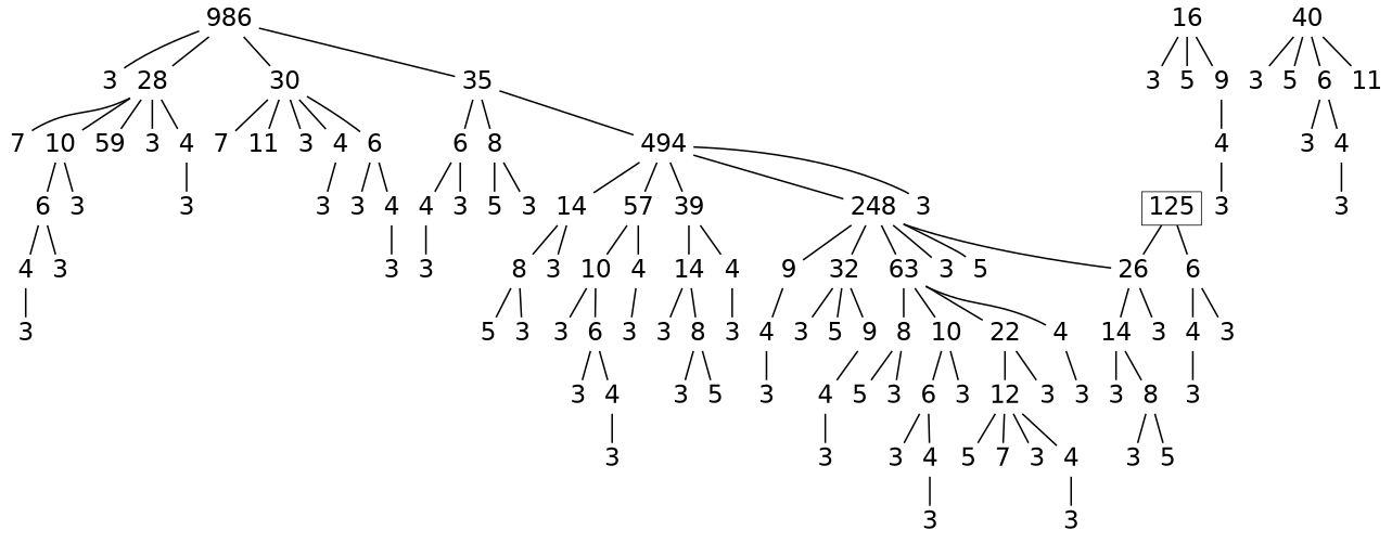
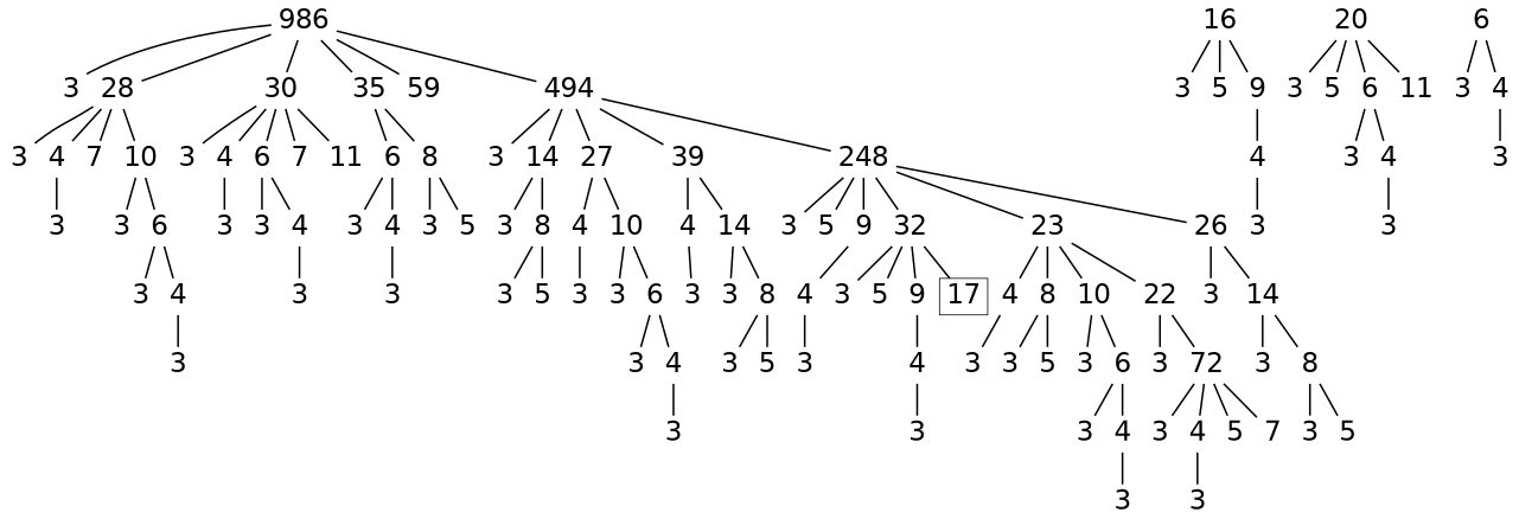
  digraph {
    fontname="DejaVu Sans"
    nodesep=0.1
    node [fontname="DejaVu Sans" fontsize=30 shape=plaintext]
    edge [dir=none fontname="DejaVu Sans" style=bold]
    n1 [height=0.25 label=986 width=0.25]
    n2 [height=0.25 label=3 width=0.25]
    n3 [height=0.25 label=28 width=0.25]
    n4 [height=0.25 label=30 width=0.25]
    n5 [height=0.25 label=35 width=0.25]
    n6 [height=0.25 label=59 width=0.25]
    n7 [height=0.25 label=494 width=0.25]
    n8 [height=0.25 label=3 width=0.25]
    n9 [height=0.25 label=4 width=0.25]
    n10 [height=0.25 label=7 width=0.25]
    n11 [height=0.25 label=10 width=0.25]
    n12 [height=0.25 label=3 width=0.25]
    n13 [height=0.25 label=4 width=0.25]
    n14 [height=0.25 label=6 width=0.25]
    n15 [height=0.25 label=7 width=0.25]
    n16 [height=0.25 label=11 width=0.25]
    n17 [height=0.25 label=6 width=0.25]
    n18 [height=0.25 label=8 width=0.25]
    n19 [height=0.25 label=3 width=0.25]
    n20 [height=0.25 label=14 width=0.25]
-   n21 [height=0.25 label=57 width=0.25]
+   n21 [height=0.25 label=27 width=0.25]
    n22 [height=0.25 label=39 width=0.25]
    n23 [height=0.25 label=248 width=0.25]
    n24 [height=0.25 label=3 width=0.25]
    n25 [height=0.25 label=3 width=0.25]
    n26 [height=0.25 label=6 width=0.25]
    n27 [height=0.25 label=3 width=0.25]
    n28 [height=0.25 label=4 width=0.25]
    n29 [height=0.25 label=3 width=0.25]
    n30 [height=0.25 label=3 width=0.25]
    n31 [height=0.25 label=3 width=0.25]
    n32 [height=0.25 label=4 width=0.25]
    n33 [height=0.25 label=16 width=0.25]
    n34 [height=0.25 label=3 width=0.25]
    n35 [height=0.25 label=5 width=0.25]
    n36 [height=0.25 label=9 width=0.25]
    n37 [height=0.25 label=3 width=0.25]
    n38 [height=0.25 label=4 width=0.25]
    n39 [height=0.25 label=3 width=0.25]
    n40 [height=0.25 label=3 width=0.25]
    n41 [height=0.25 label=4 width=0.25]
    n42 [height=0.25 label=3 width=0.25]
    n43 [height=0.25 label=5 width=0.25]
    n44 [height=0.25 label=3 width=0.25]
    n45 [height=0.25 label=3 width=0.25]
    n46 [height=0.25 label=8 width=0.25]
-   n47 [height=0.25 label=40 width=0.25]
+   n47 [height=0.25 label=20 width=0.25]
    n48 [height=0.25 label=3 width=0.25]
    n49 [height=0.25 label=5 width=0.25]
    n50 [height=0.25 label=6 width=0.25]
    n51 [height=0.25 label=11 width=0.25]
    n52 [height=0.25 label=4 width=0.25]
    n53 [height=0.25 label=10 width=0.25]
    n54 [height=0.25 label=4 width=0.25]
    n55 [height=0.25 label=14 width=0.25]
    n56 [height=0.25 label=3 width=0.25]
    n57 [height=0.25 label=5 width=0.25]
    n58 [height=0.25 label=9 width=0.25]
    n59 [height=0.25 label=32 width=0.25]
-   n60 [height=0.25 label=63 width=0.25]
+   n60 [height=0.25 label=23 width=0.25]
    n61 [height=0.25 label=26 width=0.25]
    n62 [height=0.25 label=3 width=0.25]
    n63 [height=0.25 label=5 width=0.25]
    n64 [height=0.25 label=3 width=0.25]
    n65 [height=0.25 label=4 width=0.25]
    n66 [height=0.25 label=3 width=0.25]
    n67 [height=0.25 label=3 width=0.25]
    n68 [height=0.25 label=3 width=0.25]
    n69 [height=0.25 label=6 width=0.25]
    n70 [height=0.25 label=3 width=0.25]
    n71 [height=0.25 label=4 width=0.25]
    n72 [height=0.25 label=3 width=0.25]
    n73 [height=0.25 label=3 width=0.25]
    n74 [height=0.25 label=3 width=0.25]
    n75 [height=0.25 label=8 width=0.25]
    n76 [height=0.25 label=3 width=0.25]
    n77 [height=0.25 label=5 width=0.25]
    n78 [height=0.25 label=4 width=0.25]
    n79 [height=0.25 label=3 width=0.25]
    n80 [height=0.25 label=5 width=0.25]
    n81 [height=0.25 label=9 width=0.25]
+   n82 [height=0.25 label=17 shape=box width=0.25]
    n83 [height=0.25 label=4 width=0.25]
    n84 [height=0.25 label=8 width=0.25]
    n85 [height=0.25 label=10 width=0.25]
    n86 [height=0.25 label=22 width=0.25]
-   n87 [height=0.25 label=125 shape=box width=0.25]
    n88 [height=0.25 label=6 width=0.25]
    n89 [height=0.25 label=3 width=0.25]
    n90 [height=0.25 label=4 width=0.25]
    n91 [height=0.25 label=3 width=0.25]
    n92 [height=0.25 label=3 width=0.25]
    n93 [height=0.25 label=3 width=0.25]
    n94 [height=0.25 label=5 width=0.25]
    n95 [height=0.25 label=3 width=0.25]
    n96 [height=0.25 label=6 width=0.25]
    n97 [height=0.25 label=3 width=0.25]
-   n98 [height=0.25 label=12 width=0.25]
+   n98 [height=0.25 label=72 width=0.25]
    n99 [height=0.25 label=3 width=0.25]
    n100 [height=0.25 label=4 width=0.25]
    n101 [height=0.25 label=3 width=0.25]
    n102 [height=0.25 label=3 width=0.25]
    n103 [height=0.25 label=4 width=0.25]
    n104 [height=0.25 label=5 width=0.25]
    n105 [height=0.25 label=7 width=0.25]
    n106 [height=0.25 label=3 width=0.25]
    n107 [height=0.25 label=3 width=0.25]
    n108 [height=0.25 label=4 width=0.25]
    n109 [height=0.25 label=3 width=0.25]
    n110 [height=0.25 label=14 width=0.25]
    n111 [height=0.25 label=3 width=0.25]
    n112 [height=0.25 label=3 width=0.25]
    n113 [height=0.25 label=8 width=0.25]
    n114 [height=0.25 label=3 width=0.25]
    n115 [height=0.25 label=5 width=0.25]
    n1 -> n2
    n1 -> n3
    n1 -> n4
    n1 -> n5
-   n3 -> n6
-   n5 -> n7
+   n1 -> n6
+   n1 -> n7
    n3 -> n8
    n3 -> n9
    n3 -> n10
    n3 -> n11
    n4 -> n12
    n4 -> n13
    n4 -> n14
    n4 -> n15
    n4 -> n16
    n5 -> n17
    n5 -> n18
    n7 -> n19
    n7 -> n20
    n7 -> n21
    n7 -> n22
    n7 -> n23
    n9 -> n24
    n11 -> n25
    n11 -> n26
    n13 -> n30
    n14 -> n31
    n14 -> n32
    n17 -> n40
    n17 -> n41
    n18 -> n42
    n18 -> n43
    n20 -> n45
    n20 -> n46
    n21 -> n52
    n21 -> n53
    n22 -> n54
    n22 -> n55
    n23 -> n56
    n23 -> n57
    n23 -> n58
    n23 -> n59
    n23 -> n60
    n23 -> n61
    n26 -> n27
    n26 -> n28
    n28 -> n29
    n32 -> n37
    n33 -> n34
    n33 -> n35
    n33 -> n36
    n36 -> n38
    n38 -> n39
    n41 -> n44
    n46 -> n62
    n46 -> n63
    n47 -> n48
    n47 -> n49
    n47 -> n50
    n47 -> n51
    n50 -> n64
    n50 -> n65
    n52 -> n67
    n53 -> n68
    n53 -> n69
    n54 -> n73
    n55 -> n74
    n55 -> n75
    n58 -> n78
    n59 -> n79
    n59 -> n80
    n59 -> n81
+   n59 -> n82
    n60 -> n83
    n60 -> n84
    n60 -> n85
    n60 -> n86
    n61 -> n109
    n61 -> n110
    n65 -> n66
    n69 -> n70
    n69 -> n71
    n71 -> n72
    n75 -> n76
    n75 -> n77
    n78 -> n89
    n81 -> n90
    n83 -> n92
    n84 -> n93
    n84 -> n94
    n85 -> n95
    n85 -> n96
    n86 -> n97
    n86 -> n98
-   n87 -> n61
-   n87 -> n88
    n88 -> n107
    n88 -> n108
    n90 -> n91
    n96 -> n99
    n96 -> n100
    n98 -> n102
    n98 -> n103
    n98 -> n104
    n98 -> n105
    n100 -> n101
    n103 -> n106
    n108 -> n111
    n110 -> n112
    n110 -> n113
    n113 -> n114
    n113 -> n115
  }
